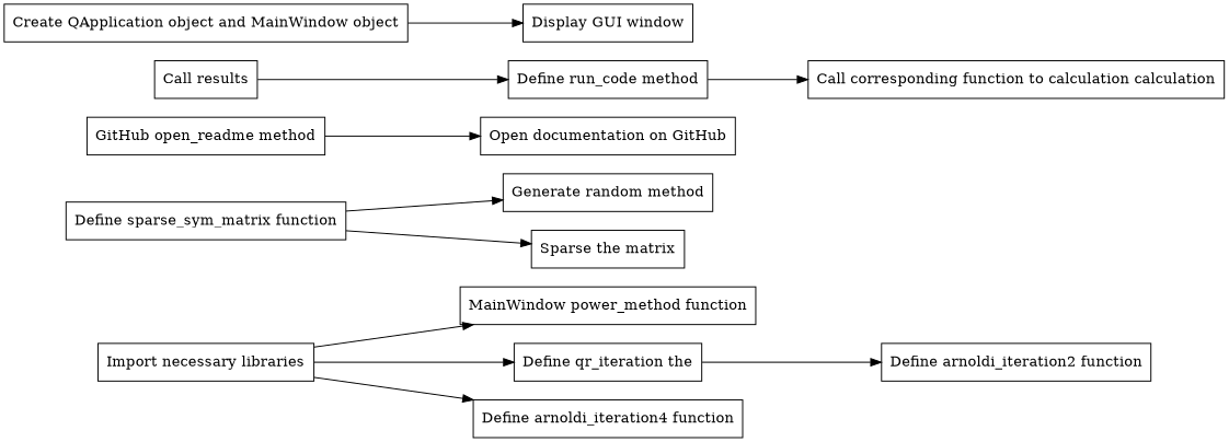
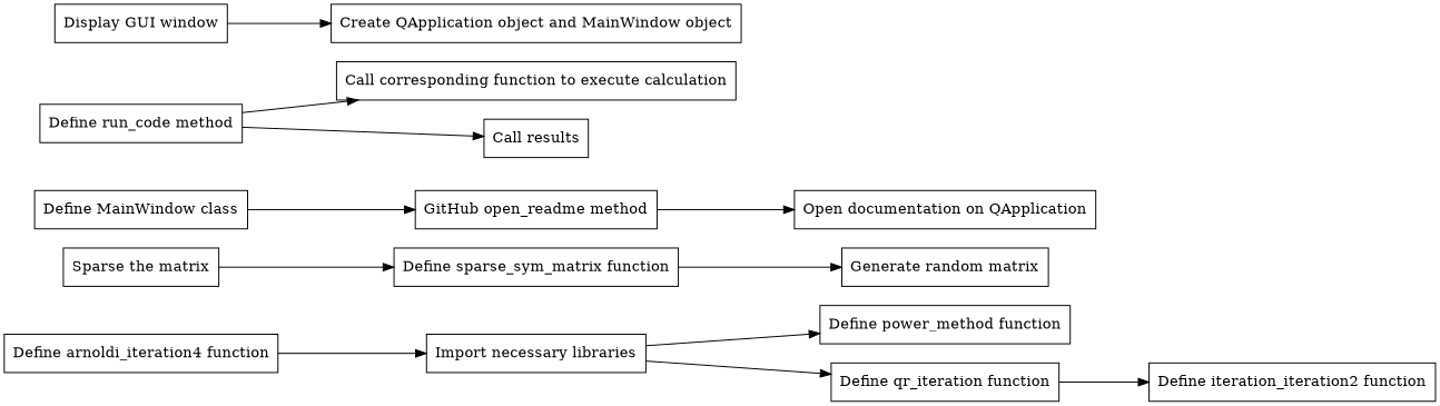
  digraph {
    rankdir=LR
    ranksep=0.7
    node [shape=box]
    n1 [height=0.5 label="Import necessary libraries" width=0.5]
-   n2 [height=0.5 label="MainWindow power_method function" width=0.5]
-   n3 [height=0.5 label="Define qr_iteration the" width=0.5]
+   n2 [height=0.5 label="Define power_method function" width=0.5]
+   n3 [height=0.5 label="Define qr_iteration function" width=0.5]
    n4 [height=0.5 label="Define arnoldi_iteration4 function" width=0.5]
    n5 [height=0.5 label="Define sparse_sym_matrix function" width=0.5]
-   n6 [height=0.5 label="Generate random method" width=0.5]
+   n6 [height=0.5 label="Generate random matrix" width=0.5]
    n7 [height=0.5 label="Sparse the matrix" width=0.5]
-   n8 [height=0.5 label="Define arnoldi_iteration2 function" width=0.5]
+   n8 [height=0.5 label="Define iteration_iteration2 function" width=0.5]
+   n9 [height=0.5 label="Define MainWindow class" width=0.5]
    n10 [height=0.5 label="GitHub open_readme method" width=0.5]
    n11 [height=0.5 label="Define run_code method" width=0.5]
-   n12 [height=0.5 label="Call corresponding function to calculation calculation" width=0.5]
+   n12 [height=0.5 label="Call corresponding function to execute calculation" width=0.5]
    n13 [height=0.5 label="Call results" width=0.5]
-   n14 [height=0.5 label="Open documentation on GitHub" width=0.5]
+   n14 [height=0.5 label="Open documentation on QApplication" width=0.5]
    n15 [height=0.5 label="Create QApplication object and MainWindow object" width=0.5]
    n16 [height=0.5 label="Display GUI window" width=0.5]
    n1 -> n2
    n1 -> n3
-   n1 -> n4
+   n4 -> n1
    n3 -> n8
    n5 -> n6
-   n5 -> n7
+   n7 -> n5
+   n9 -> n10
    n10 -> n14
    n11 -> n12
-   n13 -> n11
-   n15 -> n16
+   n11 -> n13
+   n16 -> n15
  }
